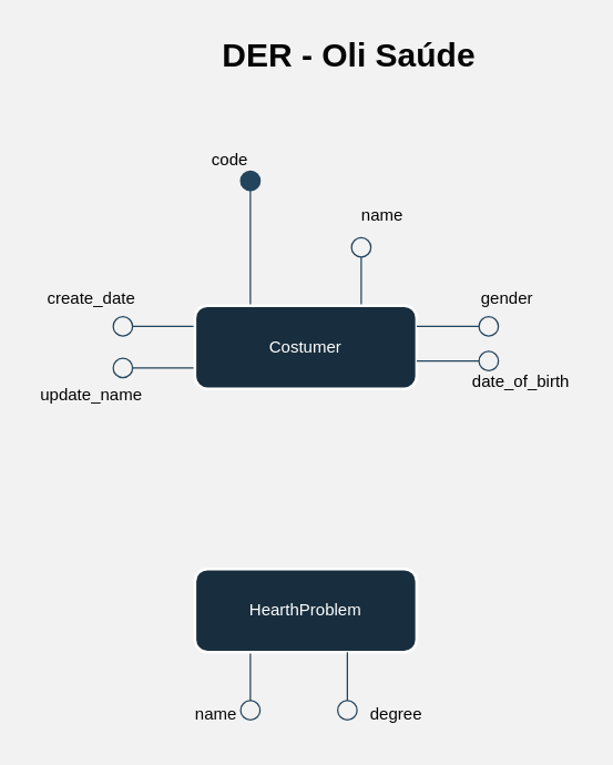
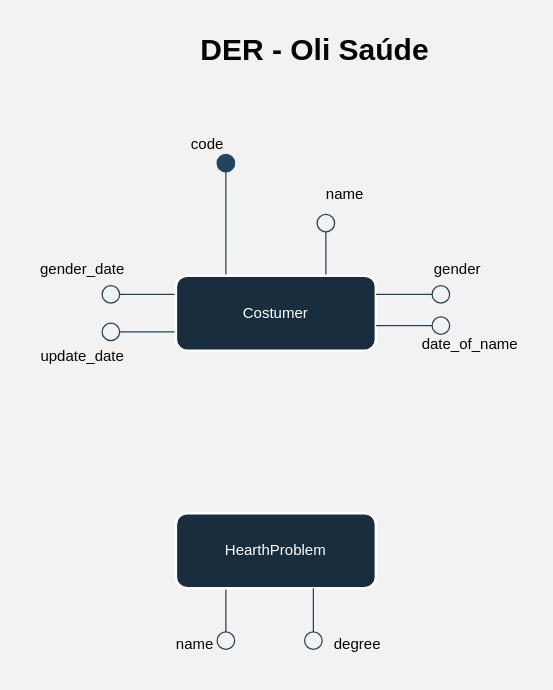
  <mxCell id="0" />
  <mxCell id="1" parent="0" />
  <mxCell id="2" style="edgeStyle=orthogonalEdgeStyle;rounded=1;orthogonalLoop=1;jettySize=auto;html=1;exitX=0.25;exitY=0;exitDx=0;exitDy=0;endArrow=oval;endFill=1;endSize=14;startSize=6;labelBackgroundColor=none;strokeColor=#23445D;fontColor=default;" edge="1" parent="1" source="6"><mxGeometry relative="1" as="geometry"><mxPoint x="180" y="130" as="targetPoint" /></mxGeometry></mxCell>
  <mxCell id="3" style="edgeStyle=orthogonalEdgeStyle;rounded=1;orthogonalLoop=1;jettySize=auto;html=1;exitX=0.75;exitY=0;exitDx=0;exitDy=0;endArrow=circle;endFill=0;strokeWidth=1;endSize=6;labelBackgroundColor=none;strokeColor=#23445D;fontColor=default;" edge="1" parent="1" source="6"><mxGeometry relative="1" as="geometry"><mxPoint x="260" y="170" as="targetPoint" /></mxGeometry></mxCell>
  <mxCell id="4" style="edgeStyle=orthogonalEdgeStyle;rounded=1;orthogonalLoop=1;jettySize=auto;html=1;exitX=0;exitY=0.25;exitDx=0;exitDy=0;endArrow=circle;endFill=0;labelBackgroundColor=none;strokeColor=#23445D;fontColor=default;" edge="1" parent="1" source="6"><mxGeometry relative="1" as="geometry"><mxPoint x="80" y="235" as="targetPoint" /></mxGeometry></mxCell>
  <mxCell id="5" style="edgeStyle=orthogonalEdgeStyle;rounded=1;orthogonalLoop=1;jettySize=auto;html=1;exitX=0;exitY=0.75;exitDx=0;exitDy=0;endArrow=circle;endFill=0;labelBackgroundColor=none;strokeColor=#23445D;fontColor=default;" edge="1" parent="1" source="6"><mxGeometry relative="1" as="geometry"><mxPoint x="80" y="265" as="targetPoint" /></mxGeometry></mxCell>
  <mxCell id="6" value="Costumer" style="rounded=1;whiteSpace=wrap;html=1;strokeWidth=2;labelBackgroundColor=none;fillColor=#182E3E;strokeColor=#FFFFFF;fontColor=#FFFFFF;" vertex="1" parent="1"><mxGeometry x="140" y="220" width="160" height="60" as="geometry" /></mxCell>
  <mxCell id="7" style="edgeStyle=orthogonalEdgeStyle;rounded=1;orthogonalLoop=1;jettySize=auto;html=1;exitX=0.25;exitY=1;exitDx=0;exitDy=0;endArrow=circle;endFill=0;labelBackgroundColor=none;strokeColor=#23445D;fontColor=default;" edge="1" parent="1" source="8"><mxGeometry relative="1" as="geometry"><mxPoint x="180" y="520" as="targetPoint" /></mxGeometry></mxCell>
  <mxCell id="8" value="HearthProblem" style="rounded=1;whiteSpace=wrap;html=1;strokeWidth=2;labelBackgroundColor=none;fillColor=#182E3E;strokeColor=#FFFFFF;fontColor=#FFFFFF;" vertex="1" parent="1"><mxGeometry x="140" y="410" width="160" height="60" as="geometry" /></mxCell>
  <mxCell id="9" style="edgeStyle=orthogonalEdgeStyle;rounded=1;orthogonalLoop=1;jettySize=auto;html=1;exitX=1;exitY=0.25;exitDx=0;exitDy=0;endArrow=circle;endFill=0;strokeWidth=1;endSize=6;labelBackgroundColor=none;strokeColor=#23445D;fontColor=default;" edge="1" parent="1" source="6"><mxGeometry relative="1" as="geometry"><mxPoint x="360" y="235" as="targetPoint" /><mxPoint x="340" y="230" as="sourcePoint" /></mxGeometry></mxCell>
  <mxCell id="10" style="edgeStyle=orthogonalEdgeStyle;rounded=1;orthogonalLoop=1;jettySize=auto;html=1;exitX=1;exitY=0.25;exitDx=0;exitDy=0;endArrow=circle;endFill=0;strokeWidth=1;endSize=6;labelBackgroundColor=none;strokeColor=#23445D;fontColor=default;" edge="1" parent="1"><mxGeometry relative="1" as="geometry"><mxPoint x="360" y="260" as="targetPoint" /><mxPoint x="300" y="260" as="sourcePoint" /></mxGeometry></mxCell>
  <mxCell id="11" value="code" style="text;html=1;align=center;verticalAlign=middle;resizable=0;points=[];autosize=1;strokeColor=none;fillColor=none;labelBackgroundColor=none;fontColor=#000000;rounded=1;" vertex="1" parent="1"><mxGeometry x="140" y="100" width="50" height="30" as="geometry" /></mxCell>
  <mxCell id="12" value="name" style="text;html=1;align=center;verticalAlign=middle;resizable=0;points=[];autosize=1;strokeColor=none;fillColor=none;labelBackgroundColor=none;fontColor=#030303;rounded=1;" vertex="1" parent="1"><mxGeometry x="250" y="140" width="50" height="30" as="geometry" /></mxCell>
  <mxCell id="13" value="gender" style="text;html=1;align=center;verticalAlign=middle;resizable=0;points=[];autosize=1;strokeColor=none;fillColor=none;labelBackgroundColor=none;fontColor=#050505;rounded=1;" vertex="1" parent="1"><mxGeometry x="335" y="200" width="60" height="30" as="geometry" /></mxCell>
- <mxCell id="14" value="date_of_birth" style="text;html=1;align=center;verticalAlign=middle;resizable=0;points=[];autosize=1;strokeColor=none;fillColor=none;labelBackgroundColor=none;fontColor=#000000;rounded=1;" vertex="1" parent="1"><mxGeometry x="330" y="260" width="90" height="30" as="geometry" /></mxCell>
- <mxCell id="15" value="update_name" style="text;html=1;align=center;verticalAlign=middle;resizable=0;points=[];autosize=1;strokeColor=none;fillColor=none;labelBackgroundColor=none;fontColor=#050505;rounded=1;" vertex="1" parent="1"><mxGeometry x="20" y="270" width="90" height="30" as="geometry" /></mxCell>
- <mxCell id="16" value="create_date" style="text;html=1;align=center;verticalAlign=middle;resizable=0;points=[];autosize=1;strokeColor=none;fillColor=none;labelBackgroundColor=none;fontColor=#030303;rounded=1;" vertex="1" parent="1"><mxGeometry x="20" y="200" width="90" height="30" as="geometry" /></mxCell>
+ <mxCell id="14" value="date_of_name" style="text;html=1;align=center;verticalAlign=middle;resizable=0;points=[];autosize=1;strokeColor=none;fillColor=none;labelBackgroundColor=none;fontColor=#000000;rounded=1;" vertex="1" parent="1"><mxGeometry x="330" y="260" width="90" height="30" as="geometry" /></mxCell>
+ <mxCell id="15" value="update_date" style="text;html=1;align=center;verticalAlign=middle;resizable=0;points=[];autosize=1;strokeColor=none;fillColor=none;labelBackgroundColor=none;fontColor=#050505;rounded=1;" vertex="1" parent="1"><mxGeometry x="20" y="270" width="90" height="30" as="geometry" /></mxCell>
+ <mxCell id="16" value="gender_date" style="text;html=1;align=center;verticalAlign=middle;resizable=0;points=[];autosize=1;strokeColor=none;fillColor=none;labelBackgroundColor=none;fontColor=#030303;rounded=1;" vertex="1" parent="1"><mxGeometry x="20" y="200" width="90" height="30" as="geometry" /></mxCell>
  <mxCell id="17" style="edgeStyle=orthogonalEdgeStyle;rounded=1;orthogonalLoop=1;jettySize=auto;html=1;exitX=0.25;exitY=1;exitDx=0;exitDy=0;endArrow=circle;endFill=0;labelBackgroundColor=none;strokeColor=#23445D;fontColor=default;" edge="1" parent="1"><mxGeometry relative="1" as="geometry"><mxPoint x="250" y="520" as="targetPoint" /><mxPoint x="250" y="470" as="sourcePoint" /><Array as="points"><mxPoint x="250" y="490" /><mxPoint x="250" y="490" /></Array></mxGeometry></mxCell>
  <mxCell id="18" value="name" style="text;html=1;align=center;verticalAlign=middle;resizable=0;points=[];autosize=1;strokeColor=none;fillColor=none;labelBackgroundColor=none;fontColor=#080808;rounded=1;" vertex="1" parent="1"><mxGeometry x="130" y="500" width="50" height="30" as="geometry" /></mxCell>
  <mxCell id="19" value="degree" style="text;html=1;align=center;verticalAlign=middle;resizable=0;points=[];autosize=1;strokeColor=none;fillColor=none;labelBackgroundColor=none;fontColor=#030303;rounded=1;" vertex="1" parent="1"><mxGeometry x="255" y="500" width="60" height="30" as="geometry" /></mxCell>
  <mxCell id="20" value="&lt;h1&gt;DER - Oli Saúde&lt;/h1&gt;" style="text;html=1;strokeColor=none;fillColor=none;spacing=5;spacingTop=-20;whiteSpace=wrap;overflow=hidden;rounded=1;labelBackgroundColor=none;fontColor=#050505;" vertex="1" parent="1"><mxGeometry x="155" y="20" width="200" height="40" as="geometry" /></mxCell>
